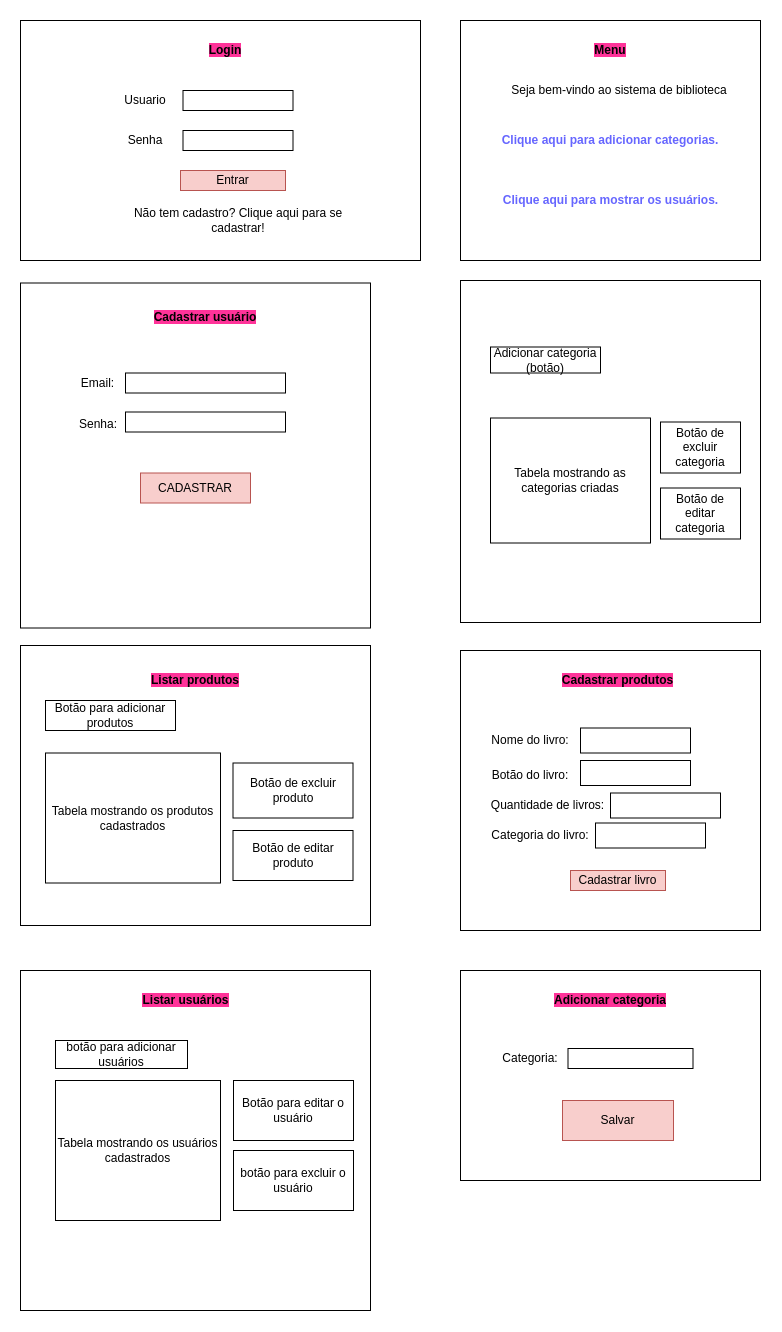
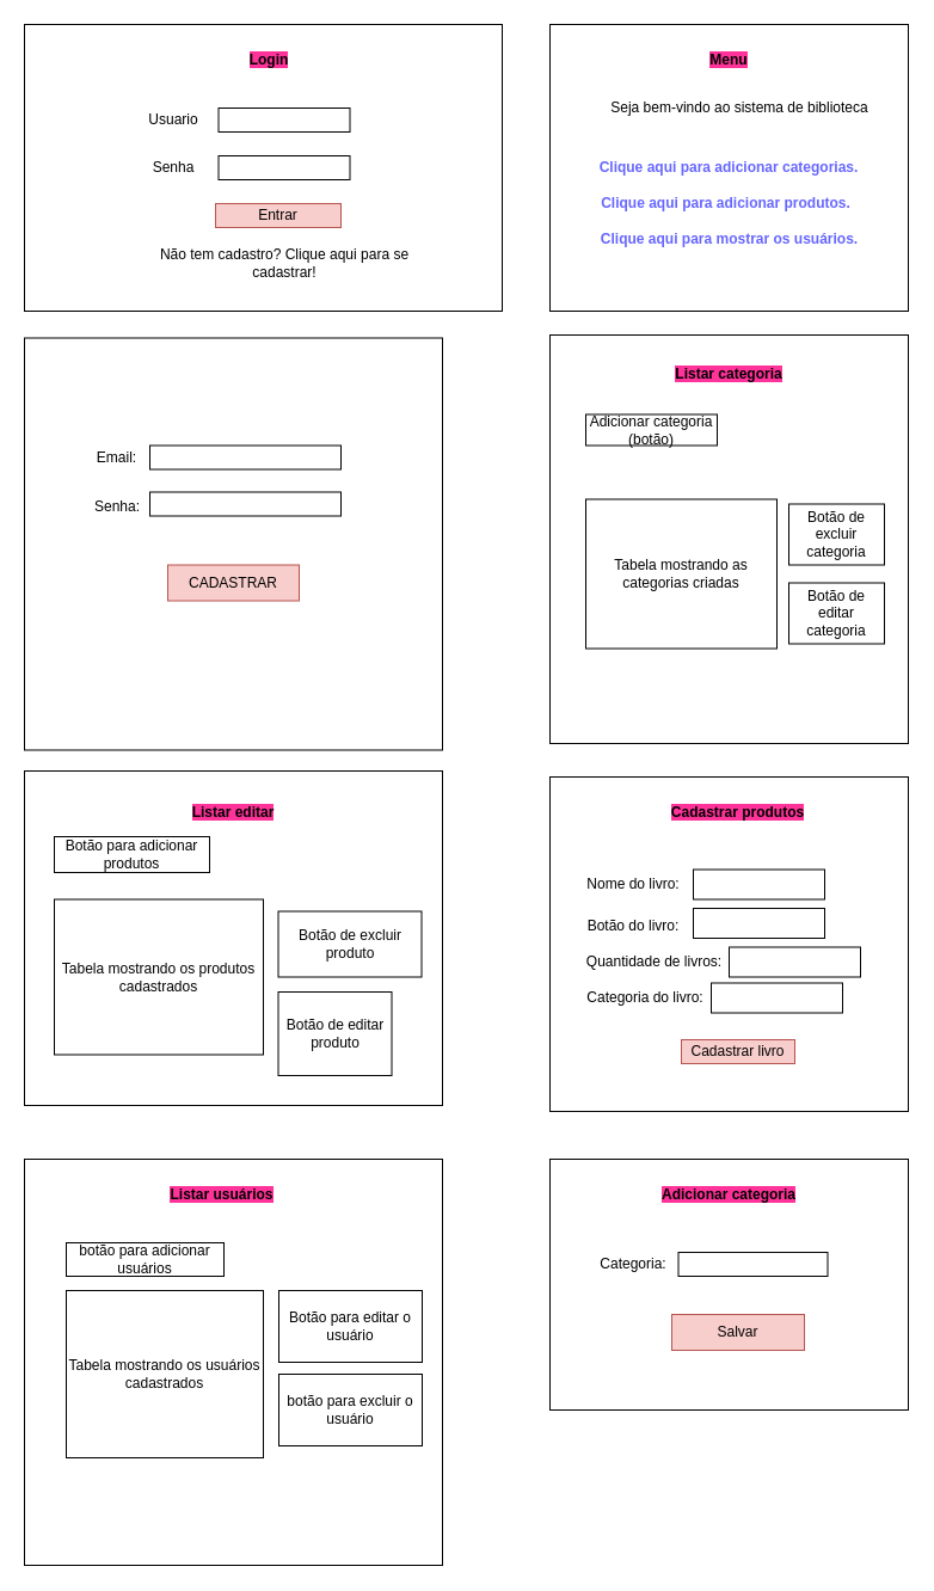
  <mxCell id="0" />
  <mxCell id="1" parent="0" />
  <mxCell id="2" value="" style="rounded=0;whiteSpace=wrap;html=1;" parent="1" vertex="1"><mxGeometry x="20" y="20" width="400" height="240" as="geometry" /></mxCell>
  <mxCell id="3" value="&lt;b style=&quot;background-color: rgb(255 , 51 , 153)&quot;&gt;Login&lt;/b&gt;" style="text;html=1;strokeColor=none;fillColor=none;align=center;verticalAlign=middle;whiteSpace=wrap;rounded=0;" parent="1" vertex="1"><mxGeometry x="185" y="40" width="80" height="20" as="geometry" /></mxCell>
  <mxCell id="4" value="Usuario" style="text;html=1;strokeColor=none;fillColor=none;align=center;verticalAlign=middle;whiteSpace=wrap;rounded=0;" parent="1" vertex="1"><mxGeometry x="110" y="90" width="70" height="20" as="geometry" /></mxCell>
  <mxCell id="5" value="Senha" style="text;html=1;strokeColor=none;fillColor=none;align=center;verticalAlign=middle;whiteSpace=wrap;rounded=0;" parent="1" vertex="1"><mxGeometry x="115" y="130" width="60" height="20" as="geometry" /></mxCell>
  <mxCell id="6" value="" style="rounded=0;whiteSpace=wrap;html=1;" parent="1" vertex="1"><mxGeometry x="182.5" y="90" width="110" height="20" as="geometry" /></mxCell>
  <mxCell id="7" value="" style="rounded=0;whiteSpace=wrap;html=1;" parent="1" vertex="1"><mxGeometry x="182.5" y="130" width="110" height="20" as="geometry" /></mxCell>
  <mxCell id="8" value="" style="rounded=0;whiteSpace=wrap;html=1;" parent="1" vertex="1"><mxGeometry x="20" y="282.5" width="350" height="345" as="geometry" /></mxCell>
  <mxCell id="9" value="Não tem cadastro? Clique aqui para se cadastrar!" style="text;html=1;strokeColor=none;fillColor=none;align=center;verticalAlign=middle;whiteSpace=wrap;rounded=0;" parent="1" vertex="1"><mxGeometry x="117.5" y="200" width="240" height="40" as="geometry" /></mxCell>
- <mxCell id="10" value="&lt;b style=&quot;background-color: rgb(255 , 51 , 153)&quot;&gt;Cadastrar usuário&lt;/b&gt;" style="text;html=1;strokeColor=none;fillColor=none;align=center;verticalAlign=middle;whiteSpace=wrap;rounded=0;" parent="1" vertex="1"><mxGeometry x="140" y="306.5" width="130" height="20" as="geometry" /></mxCell>
  <mxCell id="11" value="Entrar" style="rounded=0;whiteSpace=wrap;html=1;fillColor=#f8cecc;strokeColor=#b85450;" parent="1" vertex="1"><mxGeometry x="180" y="170" width="105" height="20" as="geometry" /></mxCell>
  <mxCell id="12" value="Email:" style="text;html=1;strokeColor=none;fillColor=none;align=center;verticalAlign=middle;whiteSpace=wrap;rounded=0;" parent="1" vertex="1"><mxGeometry x="80" y="372.5" width="35" height="20" as="geometry" /></mxCell>
  <mxCell id="13" value="" style="rounded=0;whiteSpace=wrap;html=1;" parent="1" vertex="1"><mxGeometry x="125" y="372.5" width="160" height="20" as="geometry" /></mxCell>
  <mxCell id="14" value="" style="rounded=0;whiteSpace=wrap;html=1;" parent="1" vertex="1"><mxGeometry x="125" y="411.5" width="160" height="20" as="geometry" /></mxCell>
  <mxCell id="15" value="" style="rounded=0;whiteSpace=wrap;html=1;fillColor=#f8cecc;strokeColor=#b85450;" parent="1" vertex="1"><mxGeometry x="140" y="472.5" width="110" height="30" as="geometry" /></mxCell>
  <mxCell id="16" value="Senha:" style="text;html=1;strokeColor=none;fillColor=none;align=center;verticalAlign=middle;whiteSpace=wrap;rounded=0;" parent="1" vertex="1"><mxGeometry x="77.5" y="414" width="40" height="20" as="geometry" /></mxCell>
  <mxCell id="17" value="CADASTRAR" style="text;html=1;strokeColor=none;fillColor=none;align=center;verticalAlign=middle;whiteSpace=wrap;rounded=0;" parent="1" vertex="1"><mxGeometry x="175" y="477.5" width="40" height="20" as="geometry" /></mxCell>
  <mxCell id="18" value="" style="rounded=0;whiteSpace=wrap;html=1;" parent="1" vertex="1"><mxGeometry x="460" y="280" width="300" height="342" as="geometry" /></mxCell>
+ <mxCell id="19" value="&lt;b style=&quot;background-color: rgb(255 , 51 , 153)&quot;&gt;Listar categoria&lt;/b&gt;" style="text;html=1;strokeColor=none;fillColor=none;align=center;verticalAlign=middle;whiteSpace=wrap;rounded=0;" parent="1" vertex="1"><mxGeometry x="545" y="302.5" width="130" height="20" as="geometry" /></mxCell>
  <mxCell id="20" value="Adicionar categoria (botão)" style="rounded=0;whiteSpace=wrap;html=1;" parent="1" vertex="1"><mxGeometry x="490" y="346.5" width="110" height="26" as="geometry" /></mxCell>
  <mxCell id="21" value="Tabela mostrando as categorias criadas" style="rounded=0;whiteSpace=wrap;html=1;" parent="1" vertex="1"><mxGeometry x="490" y="417.5" width="160" height="125" as="geometry" /></mxCell>
  <mxCell id="22" value="Botão de excluir categoria" style="rounded=0;whiteSpace=wrap;html=1;" parent="1" vertex="1"><mxGeometry x="660" y="421.5" width="80" height="51" as="geometry" /></mxCell>
  <mxCell id="23" value="Botão de editar categoria" style="rounded=0;whiteSpace=wrap;html=1;" parent="1" vertex="1"><mxGeometry x="660" y="487.5" width="80" height="51" as="geometry" /></mxCell>
  <mxCell id="24" value="" style="rounded=0;whiteSpace=wrap;html=1;" parent="1" vertex="1"><mxGeometry x="20" y="645" width="350" height="280" as="geometry" /></mxCell>
- <mxCell id="25" value="&lt;b style=&quot;background-color: rgb(255 , 51 , 153)&quot;&gt;Listar produtos&lt;/b&gt;" style="text;html=1;strokeColor=none;fillColor=none;align=center;verticalAlign=middle;whiteSpace=wrap;rounded=0;" parent="1" vertex="1"><mxGeometry x="125" y="670" width="140" height="20" as="geometry" /></mxCell>
+ <mxCell id="25" value="&lt;b style=&quot;background-color: rgb(255 , 51 , 153)&quot;&gt;Listar editar&lt;/b&gt;" style="text;html=1;strokeColor=none;fillColor=none;align=center;verticalAlign=middle;whiteSpace=wrap;rounded=0;" parent="1" vertex="1"><mxGeometry x="125" y="670" width="140" height="20" as="geometry" /></mxCell>
  <mxCell id="26" value="Botão para adicionar produtos" style="rounded=0;whiteSpace=wrap;html=1;" parent="1" vertex="1"><mxGeometry x="45" y="700" width="130" height="30" as="geometry" /></mxCell>
  <mxCell id="27" value="Tabela mostrando os produtos cadastrados" style="rounded=0;whiteSpace=wrap;html=1;" parent="1" vertex="1"><mxGeometry x="45" y="752.5" width="175" height="130" as="geometry" /></mxCell>
  <mxCell id="28" value="Botão de excluir produto" style="rounded=0;whiteSpace=wrap;html=1;" parent="1" vertex="1"><mxGeometry x="232.5" y="762.5" width="120" height="55" as="geometry" /></mxCell>
- <mxCell id="29" value="Botão de editar produto" style="rounded=0;whiteSpace=wrap;html=1;" parent="1" vertex="1"><mxGeometry x="232.5" y="830" width="120" height="50" as="geometry" /></mxCell>
+ <mxCell id="29" value="Botão de editar produto" style="rounded=0;whiteSpace=wrap;html=1;" parent="1" vertex="1"><mxGeometry x="232.5" y="830" width="95" height="70" as="geometry" /></mxCell>
  <mxCell id="30" value="&lt;span style=&quot;color: rgba(0 , 0 , 0 , 0) ; font-family: monospace ; font-size: 0px&quot;&gt;%3CmxGraphModel%3E%3Croot%3E%3CmxCell%20id%3D%220%22%2F%3E%3CmxCell%20id%3D%221%22%20parent%3D%220%22%2F%3E%3CmxCell%20id%3D%222%22%20value%3D%22Nome%3A%22%20style%3D%22text%3Bhtml%3D1%3BstrokeColor%3Dnone%3BfillColor%3Dnone%3Balign%3Dcenter%3BverticalAlign%3Dmiddle%3BwhiteSpace%3Dwrap%3Brounded%3D0%3B%22%20vertex%3D%221%22%20parent%3D%221%22%3E%3CmxGeometry%20x%3D%22120%22%20y%3D%22492.5%22%20width%3D%2250%22%20height%3D%2220%22%20as%3D%22geometry%22%2F%3E%3C%2FmxCell%3E%3C%2Froot%3E%3C%2FmxGraphModel%3E&lt;/span&gt;&lt;span style=&quot;color: rgba(0 , 0 , 0 , 0) ; font-family: monospace ; font-size: 0px ; white-space: nowrap&quot;&gt;%3CmxGraphModel%3E%3Croot%3E%3CmxCell%20id%3D%220%22%2F%3E%3CmxCell%20id%3D%221%22%20parent%3D%220%22%2F%3E%3CmxCell%20id%3D%222%22%20value%3D%22Nome%3A%22%20style%3D%22text%3Bhtml%3D1%3BstrokeColor%3Dnone%3BfillColor%3Dnone%3Balign%3Dcenter%3BverticalAlign%3Dmiddle%3BwhiteSpace%3Dwrap%3Brounded%3D0%3B%22%20vertex%3D%221%22%20parent%3D%221%22%3E%3CmxGeometry%20x%3D%22120%22%20y%3D%22492.5%22%20width%3D%2250%22%20height%3D%2220%22%20as%3D%22geometry%22%2F%3E%3C%2FmxCell%3E%3C%2Froot%3E%3C%2FmxGraphModel%3E&lt;/span&gt;&lt;span style=&quot;color: rgba(0 , 0 , 0 , 0) ; font-family: monospace ; font-size: 0px ; white-space: nowrap&quot;&gt;%3CmxGraphModel%3E%3Croot%3E%3CmxCell%20id%3D%220%22%2F%3E%3CmxCell%20id%3D%221%22%20parent%3D%220%22%2F%3E%3CmxCell%20id%3D%222%22%20value%3D%22Nome%3A%22%20style%3D%22text%3Bhtml%3D1%3BstrokeColor%3Dnone%3BfillColor%3Dnone%3Balign%3Dcenter%3BverticalAlign%3Dmiddle%3BwhiteSpace%3Dwrap%3Brounded%3D0%3B%22%20vertex%3D%221%22%20parent%3D%221%22%3E%3CmxGeometry%20x%3D%22120%22%20y%3D%22492.5%22%20width%3D%2250%22%20height%3D%2220%22%20as%3D%22geometry%22%2F%3E%3C%2FmxCell%3E%3C%2Froot%3E%3C%2FmxGraphMode&lt;/span&gt;" style="rounded=0;whiteSpace=wrap;html=1;" parent="1" vertex="1"><mxGeometry x="460" y="650" width="300" height="280" as="geometry" /></mxCell>
  <mxCell id="31" value="&lt;b style=&quot;background-color: rgb(255 , 51 , 153)&quot;&gt;Cadastrar produtos&lt;/b&gt;" style="text;html=1;strokeColor=none;fillColor=none;align=center;verticalAlign=middle;whiteSpace=wrap;rounded=0;" parent="1" vertex="1"><mxGeometry x="545" y="670" width="145" height="20" as="geometry" /></mxCell>
  <mxCell id="32" value="Nome do livro:" style="text;html=1;strokeColor=none;fillColor=none;align=center;verticalAlign=middle;whiteSpace=wrap;rounded=0;" parent="1" vertex="1"><mxGeometry x="480" y="730" width="100" height="20" as="geometry" /></mxCell>
  <mxCell id="33" value="Botão do livro:" style="text;html=1;strokeColor=none;fillColor=none;align=center;verticalAlign=middle;whiteSpace=wrap;rounded=0;" parent="1" vertex="1"><mxGeometry x="480" y="765" width="100" height="20" as="geometry" /></mxCell>
  <mxCell id="34" value="Quantidade de livros:" style="text;html=1;strokeColor=none;fillColor=none;align=center;verticalAlign=middle;whiteSpace=wrap;rounded=0;" parent="1" vertex="1"><mxGeometry x="485" y="795" width="125" height="20" as="geometry" /></mxCell>
  <mxCell id="35" value="Categoria do livro:" style="text;html=1;strokeColor=none;fillColor=none;align=center;verticalAlign=middle;whiteSpace=wrap;rounded=0;" parent="1" vertex="1"><mxGeometry x="485" y="825" width="110" height="20" as="geometry" /></mxCell>
  <mxCell id="36" value="" style="rounded=0;whiteSpace=wrap;html=1;" parent="1" vertex="1"><mxGeometry x="580" y="727.5" width="110" height="25" as="geometry" /></mxCell>
  <mxCell id="37" value="" style="rounded=0;whiteSpace=wrap;html=1;" parent="1" vertex="1"><mxGeometry x="580" y="760" width="110" height="25" as="geometry" /></mxCell>
  <mxCell id="38" value="" style="rounded=0;whiteSpace=wrap;html=1;" parent="1" vertex="1"><mxGeometry x="610" y="792.5" width="110" height="25" as="geometry" /></mxCell>
  <mxCell id="39" value="" style="rounded=0;whiteSpace=wrap;html=1;" parent="1" vertex="1"><mxGeometry x="595" y="822.5" width="110" height="25" as="geometry" /></mxCell>
  <mxCell id="40" value="Cadastrar livro" style="text;html=1;strokeColor=#b85450;fillColor=#f8cecc;align=center;verticalAlign=middle;whiteSpace=wrap;rounded=0;" parent="1" vertex="1"><mxGeometry x="570" y="870" width="95" height="20" as="geometry" /></mxCell>
  <mxCell id="41" value="" style="rounded=0;whiteSpace=wrap;html=1;" parent="1" vertex="1"><mxGeometry x="460" y="20" width="300" height="240" as="geometry" /></mxCell>
  <mxCell id="42" value="&lt;b style=&quot;background-color: rgb(255 , 51 , 153)&quot;&gt;Menu&lt;/b&gt;" style="text;html=1;strokeColor=none;fillColor=none;align=center;verticalAlign=middle;whiteSpace=wrap;rounded=0;" parent="1" vertex="1"><mxGeometry x="590" y="40" width="40" height="20" as="geometry" /></mxCell>
  <mxCell id="43" value="Seja bem-vindo ao sistema de biblioteca" style="text;html=1;strokeColor=none;fillColor=none;align=center;verticalAlign=middle;whiteSpace=wrap;rounded=0;" parent="1" vertex="1"><mxGeometry x="508" y="80" width="222" height="20" as="geometry" /></mxCell>
  <mxCell id="44" value="&lt;b&gt;&lt;font color=&quot;#6666ff&quot;&gt;Clique aqui para adicionar categorias.&lt;/font&gt;&lt;/b&gt;" style="text;html=1;strokeColor=none;fillColor=none;align=center;verticalAlign=middle;whiteSpace=wrap;rounded=0;" parent="1" vertex="1"><mxGeometry x="500" y="130" width="220" height="20" as="geometry" /></mxCell>
+ <mxCell id="45" value="&lt;font color=&quot;#6666ff&quot;&gt;&lt;b&gt;Clique aqui para adicionar produtos.&lt;/b&gt;&lt;/font&gt;" style="text;html=1;strokeColor=none;fillColor=none;align=center;verticalAlign=middle;whiteSpace=wrap;rounded=0;" parent="1" vertex="1"><mxGeometry x="500" y="160" width="215" height="20" as="geometry" /></mxCell>
  <mxCell id="46" value="&lt;b&gt;&lt;font color=&quot;#6666ff&quot;&gt;Clique aqui para mostrar os usuários.&lt;/font&gt;&lt;/b&gt;" style="text;html=1;strokeColor=none;fillColor=none;align=center;verticalAlign=middle;whiteSpace=wrap;rounded=0;" parent="1" vertex="1"><mxGeometry x="497.5" y="190" width="225" height="20" as="geometry" /></mxCell>
  <mxCell id="47" value="" style="rounded=0;whiteSpace=wrap;html=1;" parent="1" vertex="1"><mxGeometry x="20" y="970" width="350" height="340" as="geometry" /></mxCell>
  <mxCell id="48" value="&lt;b style=&quot;background-color: rgb(255 , 51 , 153)&quot;&gt;Listar usuários&lt;/b&gt;" style="text;html=1;strokeColor=none;fillColor=none;align=center;verticalAlign=middle;whiteSpace=wrap;rounded=0;" parent="1" vertex="1"><mxGeometry x="132.5" y="990" width="105" height="20" as="geometry" /></mxCell>
  <mxCell id="49" value="Tabela mostrando os usuários cadastrados" style="rounded=0;whiteSpace=wrap;html=1;" parent="1" vertex="1"><mxGeometry x="55" y="1080" width="165" height="140" as="geometry" /></mxCell>
  <mxCell id="50" value="botão para adicionar usuários" style="rounded=0;whiteSpace=wrap;html=1;" parent="1" vertex="1"><mxGeometry x="55" y="1040" width="132" height="28" as="geometry" /></mxCell>
  <mxCell id="51" value="Botão para editar o usuário" style="rounded=0;whiteSpace=wrap;html=1;" parent="1" vertex="1"><mxGeometry x="233" y="1080" width="120" height="60" as="geometry" /></mxCell>
  <mxCell id="52" value="botão para excluir o usuário" style="rounded=0;whiteSpace=wrap;html=1;" parent="1" vertex="1"><mxGeometry x="233" y="1150" width="120" height="60" as="geometry" /></mxCell>
  <mxCell id="53" value="" style="rounded=0;whiteSpace=wrap;html=1;" parent="1" vertex="1"><mxGeometry x="460" y="970" width="300" height="210" as="geometry" /></mxCell>
  <mxCell id="54" value="&lt;b style=&quot;background-color: rgb(255 , 51 , 153)&quot;&gt;Adicionar categoria&lt;/b&gt;" style="text;html=1;strokeColor=none;fillColor=none;align=center;verticalAlign=middle;whiteSpace=wrap;rounded=0;" parent="1" vertex="1"><mxGeometry x="550" y="990" width="120" height="20" as="geometry" /></mxCell>
  <mxCell id="55" value="Categoria:" style="text;html=1;strokeColor=none;fillColor=none;align=center;verticalAlign=middle;whiteSpace=wrap;rounded=0;" parent="1" vertex="1"><mxGeometry x="495" y="1048" width="70" height="20" as="geometry" /></mxCell>
  <mxCell id="56" value="" style="rounded=0;whiteSpace=wrap;html=1;" parent="1" vertex="1"><mxGeometry x="567.5" y="1048" width="125" height="20" as="geometry" /></mxCell>
- <mxCell id="57" value="Salvar" style="rounded=0;whiteSpace=wrap;html=1;fillColor=#f8cecc;strokeColor=#b85450;" parent="1" vertex="1"><mxGeometry x="562" y="1100" width="111" height="40" as="geometry" /></mxCell>
+ <mxCell id="57" value="Salvar" style="rounded=0;whiteSpace=wrap;html=1;fillColor=#f8cecc;strokeColor=#b85450;" parent="1" vertex="1"><mxGeometry x="562" y="1100" width="111" height="30" as="geometry" /></mxCell>
